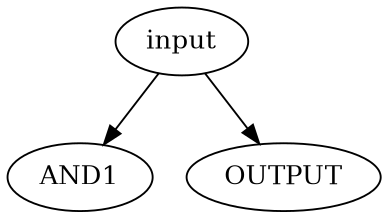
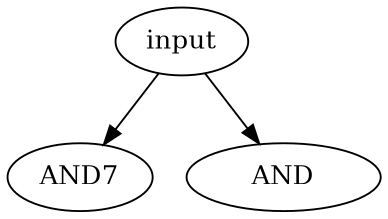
  digraph {
    n1 [label=input]
-   n2 [label=AND1]
-   n3 [label=OUTPUT]
+   n2 [label=AND7]
+   n3 [label=AND]
    n1 -> n2
    n1 -> n3
  }
